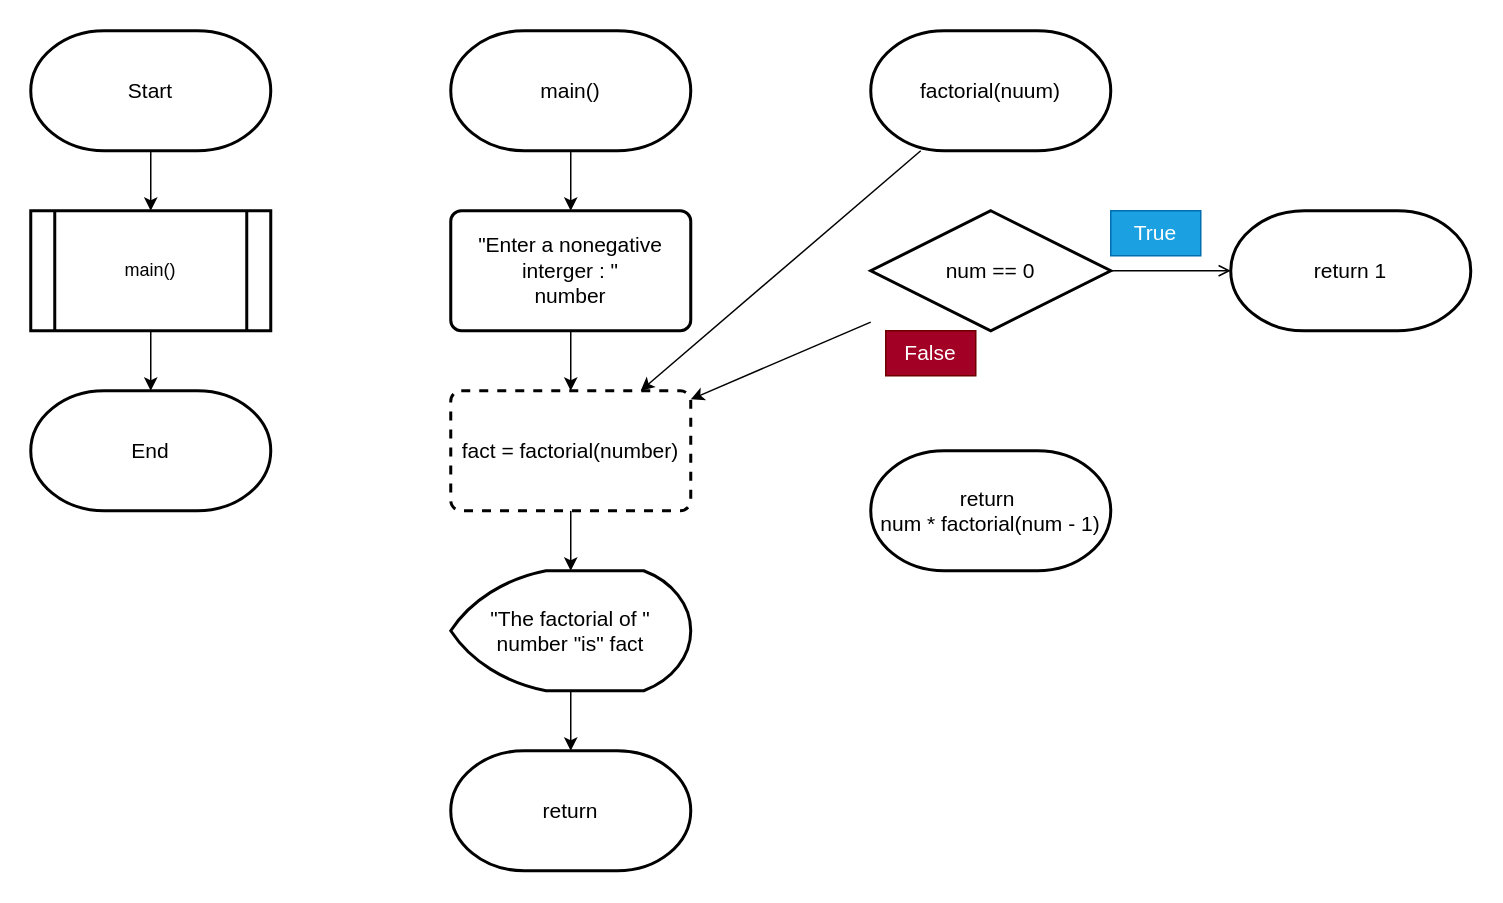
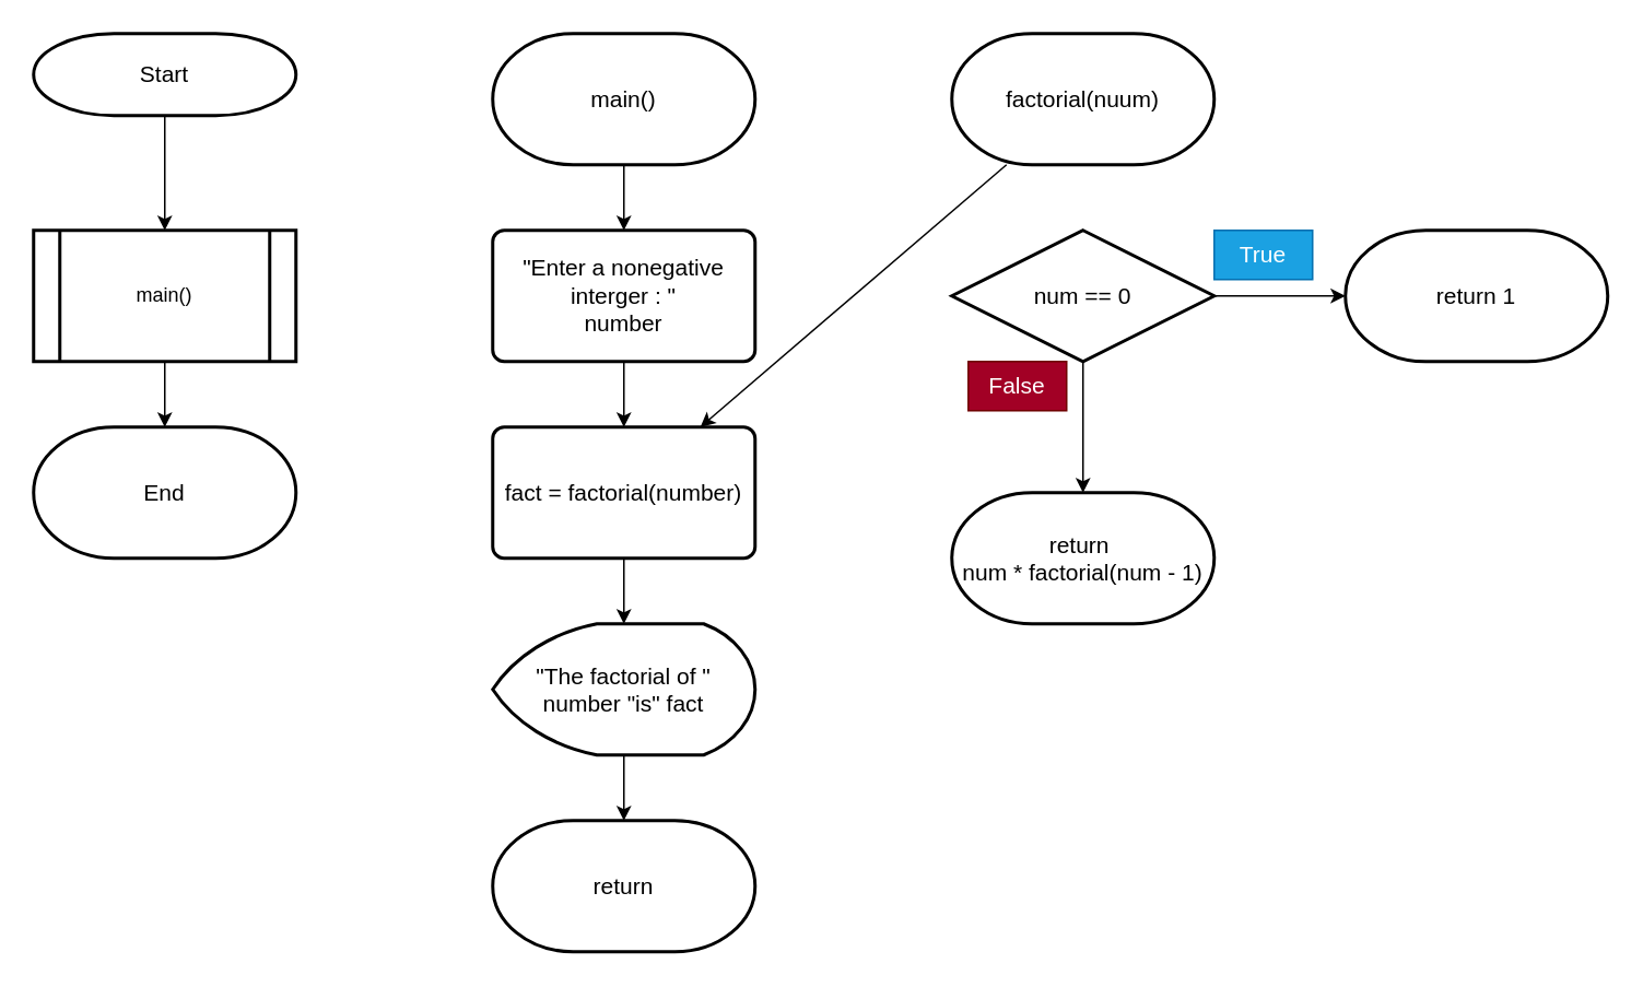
  <mxCell id="0" />
  <mxCell id="1" parent="0" />
  <mxCell id="2" value="" style="edgeStyle=none;html=1;fontSize=14;" edge="1" parent="1" source="3" target="6"><mxGeometry relative="1" as="geometry" /></mxCell>
- <mxCell id="3" value="&lt;font style=&quot;font-size: 14px;&quot;&gt;Start&lt;/font&gt;" style="strokeWidth=2;html=1;shape=mxgraph.flowchart.terminator;whiteSpace=wrap;" vertex="1" parent="1"><mxGeometry x="20" y="20" width="160" height="80" as="geometry" /></mxCell>
+ <mxCell id="3" value="&lt;font style=&quot;font-size: 14px;&quot;&gt;Start&lt;/font&gt;" style="strokeWidth=2;html=1;shape=mxgraph.flowchart.terminator;whiteSpace=wrap;" vertex="1" parent="1"><mxGeometry x="20" y="20" width="160" height="50" as="geometry" /></mxCell>
  <mxCell id="4" value="&lt;span style=&quot;font-size: 14px;&quot;&gt;End&lt;/span&gt;" style="strokeWidth=2;html=1;shape=mxgraph.flowchart.terminator;whiteSpace=wrap;" vertex="1" parent="1"><mxGeometry x="20" y="260" width="160" height="80" as="geometry" /></mxCell>
  <mxCell id="5" value="" style="edgeStyle=none;html=1;fontSize=14;" edge="1" parent="1" source="6" target="4"><mxGeometry relative="1" as="geometry" /></mxCell>
  <mxCell id="6" value="main()" style="shape=process;whiteSpace=wrap;html=1;backgroundOutline=1;strokeWidth=2;" vertex="1" parent="1"><mxGeometry x="20" y="140" width="160" height="80" as="geometry" /></mxCell>
  <mxCell id="7" value="" style="edgeStyle=none;html=1;fontSize=14;" edge="1" parent="1" source="8" target="10"><mxGeometry relative="1" as="geometry" /></mxCell>
  <mxCell id="8" value="&lt;font style=&quot;font-size: 14px;&quot;&gt;main()&lt;/font&gt;" style="strokeWidth=2;html=1;shape=mxgraph.flowchart.terminator;whiteSpace=wrap;" vertex="1" parent="1"><mxGeometry x="300" y="20" width="160" height="80" as="geometry" /></mxCell>
  <mxCell id="9" value="" style="edgeStyle=none;html=1;fontSize=14;" edge="1" parent="1" source="10" target="12"><mxGeometry relative="1" as="geometry" /></mxCell>
  <mxCell id="10" value="&quot;Enter a nonegative interger : &quot;&lt;br&gt;number" style="rounded=1;whiteSpace=wrap;html=1;absoluteArcSize=1;arcSize=14;strokeWidth=2;fontSize=14;" vertex="1" parent="1"><mxGeometry x="300" y="140" width="160" height="80" as="geometry" /></mxCell>
  <mxCell id="11" value="" style="edgeStyle=none;html=1;fontSize=14;" edge="1" parent="1" source="12" target="14"><mxGeometry relative="1" as="geometry" /></mxCell>
- <mxCell id="12" value="fact = factorial(number)" style="rounded=1;whiteSpace=wrap;html=1;absoluteArcSize=1;arcSize=14;strokeWidth=2;fontSize=14;dashed=1;" vertex="1" parent="1"><mxGeometry x="300" y="260" width="160" height="80" as="geometry" /></mxCell>
+ <mxCell id="12" value="fact = factorial(number)" style="rounded=1;whiteSpace=wrap;html=1;absoluteArcSize=1;arcSize=14;strokeWidth=2;fontSize=14;" vertex="1" parent="1"><mxGeometry x="300" y="260" width="160" height="80" as="geometry" /></mxCell>
  <mxCell id="13" value="" style="edgeStyle=none;html=1;fontSize=14;" edge="1" parent="1" source="14" target="15"><mxGeometry relative="1" as="geometry" /></mxCell>
  <mxCell id="14" value="&quot;The factorial of &quot;&lt;br&gt;number &quot;is&quot; fact" style="strokeWidth=2;html=1;shape=mxgraph.flowchart.display;whiteSpace=wrap;fontSize=14;" vertex="1" parent="1"><mxGeometry x="300" y="380" width="160" height="80" as="geometry" /></mxCell>
  <mxCell id="15" value="&lt;font style=&quot;font-size: 14px;&quot;&gt;return&lt;/font&gt;" style="strokeWidth=2;html=1;shape=mxgraph.flowchart.terminator;whiteSpace=wrap;" vertex="1" parent="1"><mxGeometry x="300" y="500" width="160" height="80" as="geometry" /></mxCell>
  <mxCell id="16" value="" style="edgeStyle=none;html=1;fontSize=14;" edge="1" parent="1" source="17" target="12"><mxGeometry relative="1" as="geometry" /></mxCell>
  <mxCell id="17" value="&lt;font style=&quot;font-size: 14px;&quot;&gt;factorial(nuum)&lt;/font&gt;" style="strokeWidth=2;html=1;shape=mxgraph.flowchart.terminator;whiteSpace=wrap;" vertex="1" parent="1"><mxGeometry x="580" y="20" width="160" height="80" as="geometry" /></mxCell>
  <mxCell id="18" value="&lt;font style=&quot;font-size: 14px;&quot;&gt;return&amp;nbsp;&lt;br&gt;num * factorial(num - 1)&lt;br&gt;&lt;/font&gt;" style="strokeWidth=2;html=1;shape=mxgraph.flowchart.terminator;whiteSpace=wrap;" vertex="1" parent="1"><mxGeometry x="580" y="300" width="160" height="80" as="geometry" /></mxCell>
- <mxCell id="19" value="" style="edgeStyle=none;html=1;fontSize=14;endArrow=open;" edge="1" parent="1" source="21" target="22"><mxGeometry relative="1" as="geometry" /></mxCell>
- <mxCell id="20" value="" style="edgeStyle=none;html=1;fontSize=14;" edge="1" parent="1" source="21" target="12"><mxGeometry relative="1" as="geometry" /></mxCell>
+ <mxCell id="19" value="" style="edgeStyle=none;html=1;fontSize=14;" edge="1" parent="1" source="21" target="22"><mxGeometry relative="1" as="geometry" /></mxCell>
+ <mxCell id="20" value="" style="edgeStyle=none;html=1;fontSize=14;" edge="1" parent="1" source="21" target="18"><mxGeometry relative="1" as="geometry" /></mxCell>
  <mxCell id="21" value="num == 0" style="strokeWidth=2;html=1;shape=mxgraph.flowchart.decision;whiteSpace=wrap;fontSize=14;" vertex="1" parent="1"><mxGeometry x="580" y="140" width="160" height="80" as="geometry" /></mxCell>
  <mxCell id="22" value="&lt;font style=&quot;font-size: 14px;&quot;&gt;return 1&lt;/font&gt;" style="strokeWidth=2;html=1;shape=mxgraph.flowchart.terminator;whiteSpace=wrap;" vertex="1" parent="1"><mxGeometry x="820" y="140" width="160" height="80" as="geometry" /></mxCell>
  <mxCell id="23" value="True" style="text;html=1;strokeColor=#006EAF;fillColor=#1ba1e2;align=center;verticalAlign=middle;whiteSpace=wrap;rounded=0;fontSize=14;fontColor=#ffffff;" vertex="1" parent="1"><mxGeometry x="740" y="140" width="60" height="30" as="geometry" /></mxCell>
  <mxCell id="24" value="False" style="text;html=1;strokeColor=#6F0000;fillColor=#a20025;align=center;verticalAlign=middle;whiteSpace=wrap;rounded=0;fontSize=14;fontColor=#ffffff;" vertex="1" parent="1"><mxGeometry x="590" y="220" width="60" height="30" as="geometry" /></mxCell>
